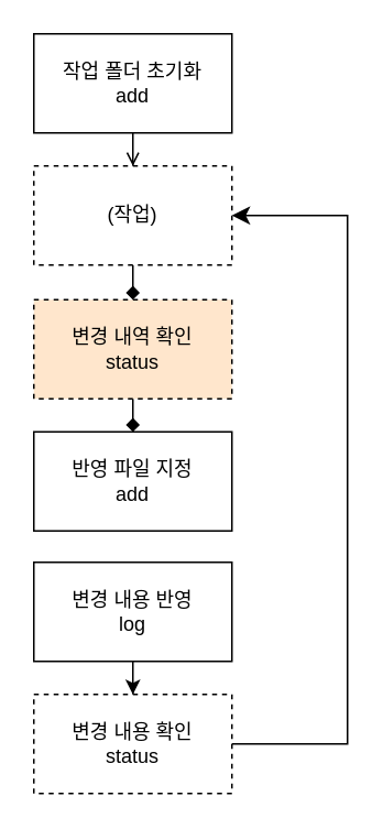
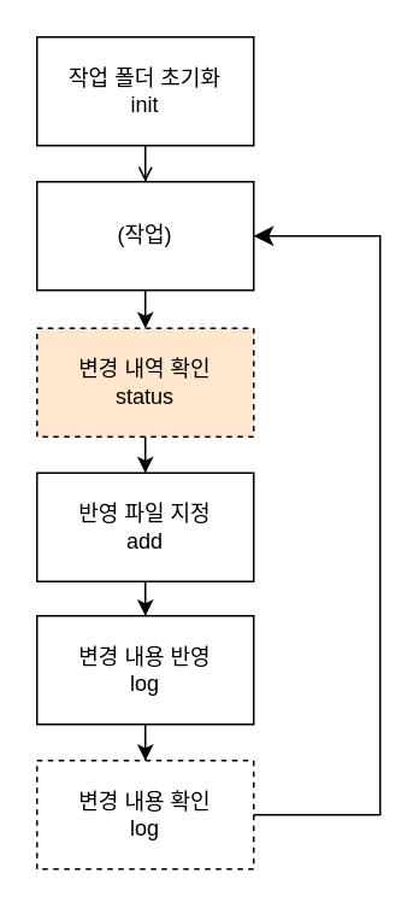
  <mxCell id="0" />
  <mxCell id="1" parent="0" />
  <mxCell id="2" value="" style="edgeStyle=orthogonalEdgeStyle;rounded=0;orthogonalLoop=1;jettySize=auto;html=1;endArrow=open;" edge="1" parent="1" source="3" target="5"><mxGeometry relative="1" as="geometry" /></mxCell>
- <mxCell id="3" value="작업 폴더 초기화&lt;div&gt;add&lt;/div&gt;" style="rounded=0;whiteSpace=wrap;html=1;" vertex="1" parent="1"><mxGeometry x="20" y="20" width="120" height="60" as="geometry" /></mxCell>
- <mxCell id="4" value="" style="edgeStyle=orthogonalEdgeStyle;rounded=0;orthogonalLoop=1;jettySize=auto;html=1;endArrow=diamond;" edge="1" parent="1" source="5" target="7"><mxGeometry relative="1" as="geometry" /></mxCell>
- <mxCell id="5" value="(작업)" style="whiteSpace=wrap;html=1;rounded=0;dashed=1;" vertex="1" parent="1"><mxGeometry x="20" y="100" width="120" height="60" as="geometry" /></mxCell>
- <mxCell id="6" value="" style="edgeStyle=orthogonalEdgeStyle;rounded=0;orthogonalLoop=1;jettySize=auto;html=1;endArrow=diamond;" edge="1" parent="1" source="7" target="9"><mxGeometry relative="1" as="geometry" /></mxCell>
+ <mxCell id="3" value="작업 폴더 초기화&lt;div&gt;init&lt;/div&gt;" style="rounded=0;whiteSpace=wrap;html=1;" vertex="1" parent="1"><mxGeometry x="20" y="20" width="120" height="60" as="geometry" /></mxCell>
+ <mxCell id="4" value="" style="edgeStyle=orthogonalEdgeStyle;rounded=0;orthogonalLoop=1;jettySize=auto;html=1;" edge="1" parent="1" source="5" target="7"><mxGeometry relative="1" as="geometry" /></mxCell>
+ <mxCell id="5" value="(작업)" style="whiteSpace=wrap;html=1;rounded=0;" vertex="1" parent="1"><mxGeometry x="20" y="100" width="120" height="60" as="geometry" /></mxCell>
+ <mxCell id="6" value="" style="edgeStyle=orthogonalEdgeStyle;rounded=0;orthogonalLoop=1;jettySize=auto;html=1;" edge="1" parent="1" source="7" target="9"><mxGeometry relative="1" as="geometry" /></mxCell>
  <mxCell id="7" value="변경 내역 확인&lt;div&gt;status&lt;/div&gt;" style="whiteSpace=wrap;html=1;rounded=0;dashed=1;fillColor=#ffe6cc;" vertex="1" parent="1"><mxGeometry x="20" y="181" width="120" height="60" as="geometry" /></mxCell>
+ <mxCell id="8" value="" style="edgeStyle=orthogonalEdgeStyle;rounded=0;orthogonalLoop=1;jettySize=auto;html=1;" edge="1" parent="1" source="9" target="11"><mxGeometry relative="1" as="geometry" /></mxCell>
  <mxCell id="9" value="반영 파일 지정&lt;div&gt;add&lt;/div&gt;" style="whiteSpace=wrap;html=1;rounded=0;" vertex="1" parent="1"><mxGeometry x="20" y="261" width="120" height="60" as="geometry" /></mxCell>
  <mxCell id="10" value="" style="edgeStyle=orthogonalEdgeStyle;rounded=0;orthogonalLoop=1;jettySize=auto;html=1;" edge="1" parent="1" source="11" target="12"><mxGeometry relative="1" as="geometry" /></mxCell>
  <mxCell id="11" value="변경 내용 반영&lt;div&gt;log&lt;/div&gt;" style="whiteSpace=wrap;html=1;rounded=0;" vertex="1" parent="1"><mxGeometry x="20" y="340" width="120" height="60" as="geometry" /></mxCell>
- <mxCell id="12" value="변경 내용 확인&lt;div&gt;status&lt;/div&gt;" style="whiteSpace=wrap;html=1;rounded=0;dashed=1" vertex="1" parent="1"><mxGeometry x="20" y="420" width="120" height="60" as="geometry" /></mxCell>
+ <mxCell id="12" value="변경 내용 확인&lt;div&gt;log&lt;/div&gt;" style="whiteSpace=wrap;html=1;rounded=0;dashed=1" vertex="1" parent="1"><mxGeometry x="20" y="420" width="120" height="60" as="geometry" /></mxCell>
  <mxCell id="13" value="" style="endArrow=classic;html=1;rounded=0;fontSize=12;startSize=8;endSize=8;edgeStyle=elbowEdgeStyle;entryX=1;entryY=0.5;entryDx=0;entryDy=0;" edge="1" parent="1" source="12" target="5"><mxGeometry width="50" height="50" relative="1" as="geometry"><mxPoint x="280" y="320" as="sourcePoint" /><mxPoint x="270" y="200" as="targetPoint" /><Array as="points"><mxPoint x="210" y="260" /></Array></mxGeometry></mxCell>
